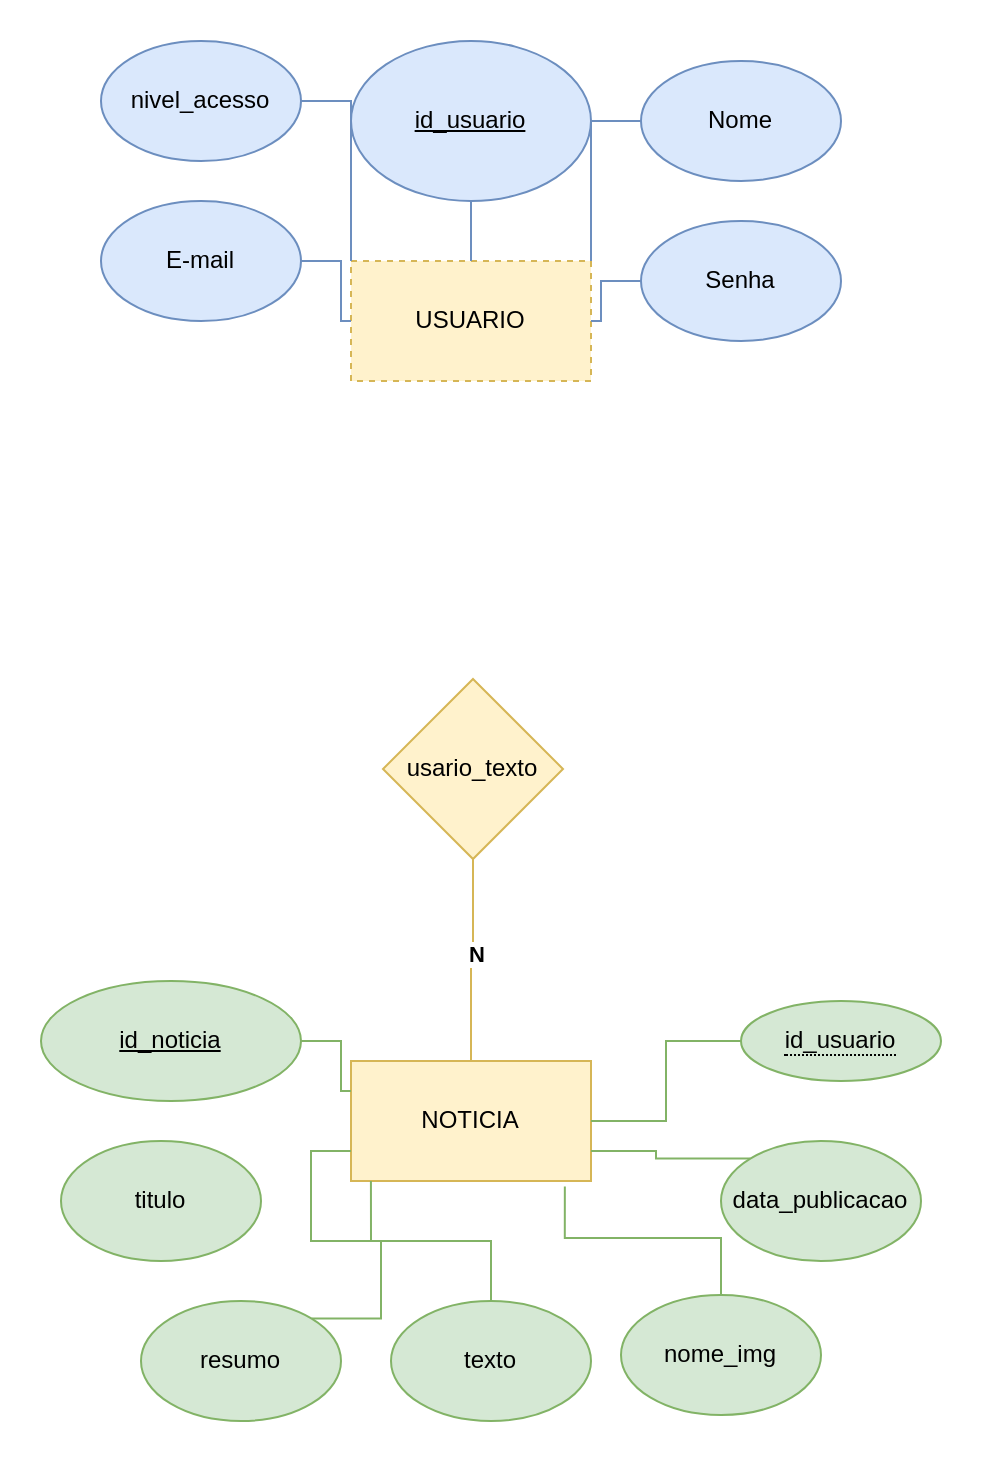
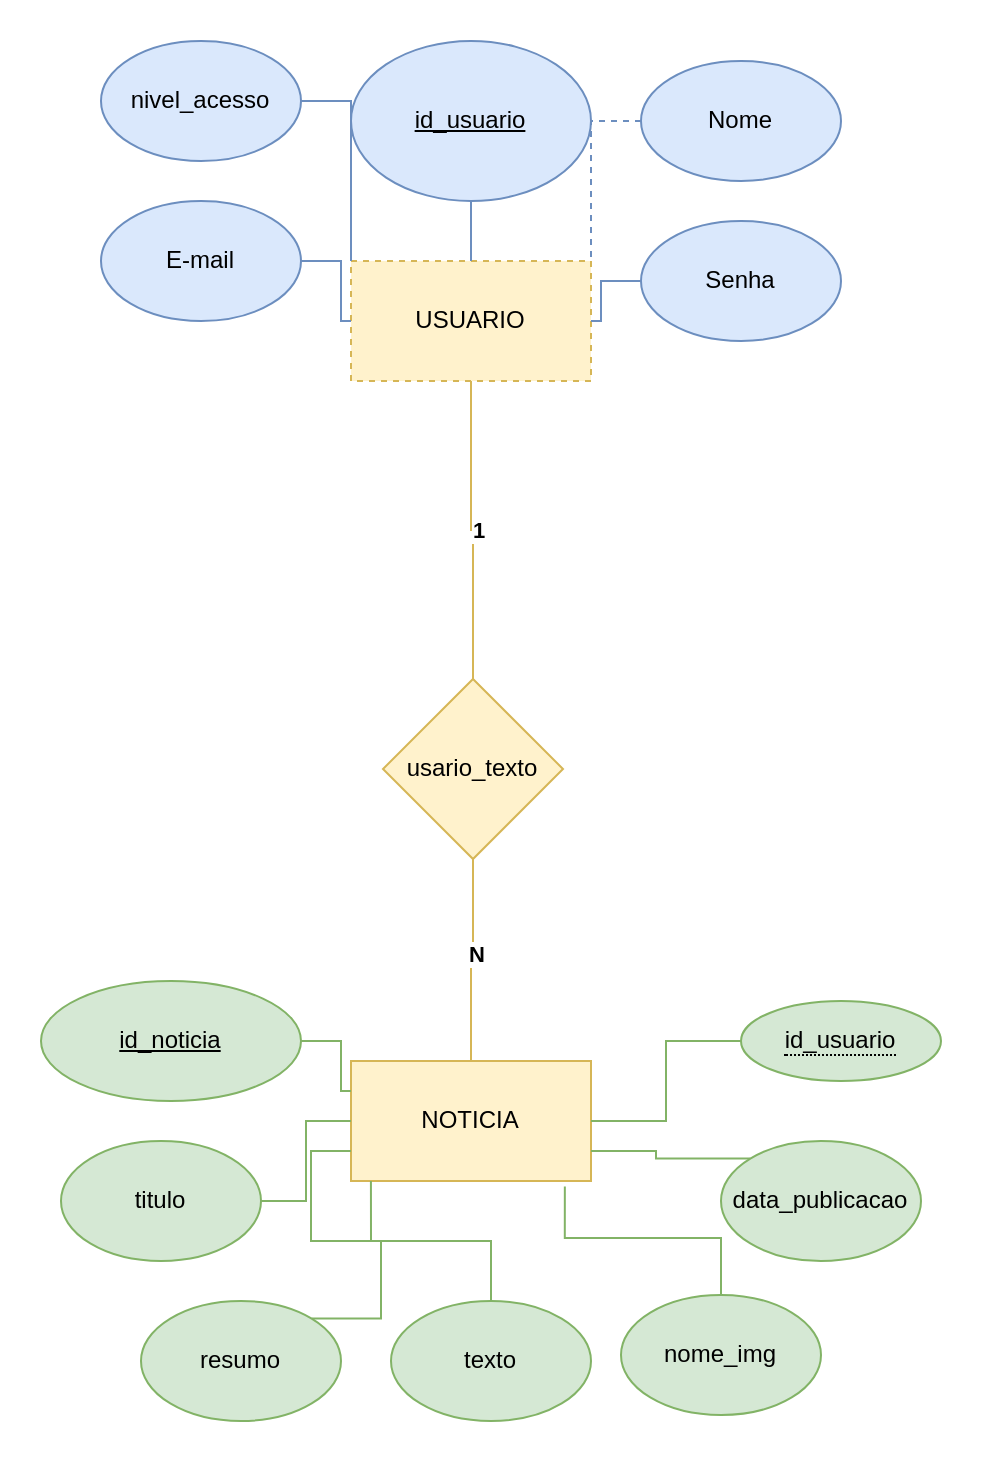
  <mxCell id="0" />
  <mxCell id="1" parent="0" />
+ <mxCell id="2" style="edgeStyle=orthogonalEdgeStyle;rounded=0;orthogonalLoop=1;jettySize=auto;html=1;entryX=0.5;entryY=0;entryDx=0;entryDy=0;endArrow=none;endFill=0;fillColor=#fff2cc;strokeColor=#d6b656;" edge="1" parent="1" source="4" target="8"><mxGeometry relative="1" as="geometry" /></mxCell>
+ <mxCell id="3" value="&lt;b&gt;1&lt;/b&gt;" style="edgeLabel;html=1;align=center;verticalAlign=middle;resizable=0;points=[];" vertex="1" connectable="0" parent="2"><mxGeometry x="0.007" y="2" relative="1" as="geometry"><mxPoint y="-1" as="offset" /></mxGeometry></mxCell>
  <mxCell id="4" value="USUARIO" style="rounded=0;whiteSpace=wrap;html=1;fillColor=#fff2cc;strokeColor=#d6b656;dashed=1;" vertex="1" parent="1"><mxGeometry x="175" y="130" width="120" height="60" as="geometry" /></mxCell>
  <mxCell id="5" value="NOTICIA" style="rounded=0;whiteSpace=wrap;html=1;fillColor=#fff2cc;strokeColor=#d6b656;" vertex="1" parent="1"><mxGeometry x="175" y="530" width="120" height="60" as="geometry" /></mxCell>
  <mxCell id="6" style="edgeStyle=orthogonalEdgeStyle;rounded=0;orthogonalLoop=1;jettySize=auto;html=1;entryX=0.5;entryY=0;entryDx=0;entryDy=0;endArrow=none;endFill=0;fillColor=#fff2cc;strokeColor=#d6b656;" edge="1" parent="1" source="8" target="5"><mxGeometry relative="1" as="geometry" /></mxCell>
  <mxCell id="7" value="&lt;b&gt;N&lt;/b&gt;" style="edgeLabel;html=1;align=center;verticalAlign=middle;resizable=0;points=[];" vertex="1" connectable="0" parent="6"><mxGeometry x="-0.078" y="1" relative="1" as="geometry"><mxPoint as="offset" /></mxGeometry></mxCell>
  <mxCell id="8" value="usario_texto" style="rhombus;whiteSpace=wrap;html=1;fillColor=#fff2cc;strokeColor=#d6b656;" vertex="1" parent="1"><mxGeometry x="191" y="339" width="90" height="90" as="geometry" /></mxCell>
  <mxCell id="9" style="edgeStyle=orthogonalEdgeStyle;rounded=0;orthogonalLoop=1;jettySize=auto;html=1;entryX=0.5;entryY=0;entryDx=0;entryDy=0;fillColor=#dae8fc;strokeColor=#6c8ebf;endArrow=none;endFill=0;" edge="1" parent="1" source="10" target="4"><mxGeometry relative="1" as="geometry" /></mxCell>
  <mxCell id="10" value="&lt;u&gt;id_usuario&lt;/u&gt;" style="ellipse;whiteSpace=wrap;html=1;fillColor=#dae8fc;strokeColor=#6c8ebf;" vertex="1" parent="1"><mxGeometry x="175" y="20" width="120" height="80" as="geometry" /></mxCell>
- <mxCell id="11" style="edgeStyle=orthogonalEdgeStyle;rounded=0;orthogonalLoop=1;jettySize=auto;html=1;entryX=1;entryY=0;entryDx=0;entryDy=0;fillColor=#dae8fc;strokeColor=#6c8ebf;endArrow=none;endFill=0;" edge="1" parent="1" source="12" target="4"><mxGeometry relative="1" as="geometry" /></mxCell>
+ <mxCell id="11" style="edgeStyle=orthogonalEdgeStyle;rounded=0;orthogonalLoop=1;jettySize=auto;html=1;entryX=1;entryY=0;entryDx=0;entryDy=0;fillColor=#dae8fc;strokeColor=#6c8ebf;endArrow=none;endFill=0;dashed=1;" edge="1" parent="1" source="12" target="4"><mxGeometry relative="1" as="geometry" /></mxCell>
  <mxCell id="12" value="Nome" style="ellipse;whiteSpace=wrap;html=1;fillColor=#dae8fc;strokeColor=#6c8ebf;" vertex="1" parent="1"><mxGeometry x="320" y="30" width="100" height="60" as="geometry" /></mxCell>
  <mxCell id="13" style="edgeStyle=orthogonalEdgeStyle;rounded=0;orthogonalLoop=1;jettySize=auto;html=1;entryX=0;entryY=0.5;entryDx=0;entryDy=0;fillColor=#dae8fc;strokeColor=#6c8ebf;endArrow=none;endFill=0;" edge="1" parent="1" source="14" target="4"><mxGeometry relative="1" as="geometry" /></mxCell>
  <mxCell id="14" value="E-mail" style="ellipse;whiteSpace=wrap;html=1;fillColor=#dae8fc;strokeColor=#6c8ebf;" vertex="1" parent="1"><mxGeometry x="50" y="100" width="100" height="60" as="geometry" /></mxCell>
  <mxCell id="15" style="edgeStyle=orthogonalEdgeStyle;rounded=0;orthogonalLoop=1;jettySize=auto;html=1;entryX=1;entryY=0.5;entryDx=0;entryDy=0;fillColor=#dae8fc;strokeColor=#6c8ebf;endArrow=none;endFill=0;" edge="1" parent="1" source="16" target="4"><mxGeometry relative="1" as="geometry" /></mxCell>
  <mxCell id="16" value="Senha" style="ellipse;whiteSpace=wrap;html=1;fillColor=#dae8fc;strokeColor=#6c8ebf;" vertex="1" parent="1"><mxGeometry x="320" y="110" width="100" height="60" as="geometry" /></mxCell>
+ <mxCell id="17" style="edgeStyle=orthogonalEdgeStyle;rounded=0;orthogonalLoop=1;jettySize=auto;html=1;entryX=0;entryY=0.5;entryDx=0;entryDy=0;fillColor=#d5e8d4;strokeColor=#82b366;endArrow=none;endFill=0;" edge="1" parent="1" source="18" target="5"><mxGeometry relative="1" as="geometry" /></mxCell>
  <mxCell id="18" value="titulo" style="ellipse;whiteSpace=wrap;html=1;fillColor=#d5e8d4;strokeColor=#82b366;" vertex="1" parent="1"><mxGeometry x="30" y="570" width="100" height="60" as="geometry" /></mxCell>
  <mxCell id="19" style="edgeStyle=orthogonalEdgeStyle;rounded=0;orthogonalLoop=1;jettySize=auto;html=1;exitX=1;exitY=0;exitDx=0;exitDy=0;entryX=0;entryY=0.75;entryDx=0;entryDy=0;fillColor=#d5e8d4;strokeColor=#82b366;endArrow=none;endFill=0;" edge="1" parent="1" source="20" target="5"><mxGeometry relative="1" as="geometry" /></mxCell>
  <mxCell id="20" value="resumo" style="ellipse;whiteSpace=wrap;html=1;fillColor=#d5e8d4;strokeColor=#82b366;" vertex="1" parent="1"><mxGeometry x="70" y="650" width="100" height="60" as="geometry" /></mxCell>
  <mxCell id="21" value="texto" style="ellipse;whiteSpace=wrap;html=1;fillColor=#d5e8d4;strokeColor=#82b366;" vertex="1" parent="1"><mxGeometry x="195" y="650" width="100" height="60" as="geometry" /></mxCell>
  <mxCell id="22" value="nome_img" style="ellipse;whiteSpace=wrap;html=1;fillColor=#d5e8d4;strokeColor=#82b366;" vertex="1" parent="1"><mxGeometry x="310" y="647" width="100" height="60" as="geometry" /></mxCell>
  <mxCell id="23" style="edgeStyle=orthogonalEdgeStyle;rounded=0;orthogonalLoop=1;jettySize=auto;html=1;exitX=0;exitY=0;exitDx=0;exitDy=0;entryX=1;entryY=0.75;entryDx=0;entryDy=0;fillColor=#d5e8d4;strokeColor=#82b366;endArrow=none;endFill=0;" edge="1" parent="1" source="24" target="5"><mxGeometry relative="1" as="geometry" /></mxCell>
  <mxCell id="24" value="data_publicacao" style="ellipse;whiteSpace=wrap;html=1;fillColor=#d5e8d4;strokeColor=#82b366;" vertex="1" parent="1"><mxGeometry x="360" y="570" width="100" height="60" as="geometry" /></mxCell>
  <mxCell id="25" style="edgeStyle=orthogonalEdgeStyle;rounded=0;orthogonalLoop=1;jettySize=auto;html=1;entryX=1;entryY=0.5;entryDx=0;entryDy=0;fillColor=#d5e8d4;strokeColor=#82b366;exitX=0;exitY=0.5;exitDx=0;exitDy=0;endArrow=none;endFill=0;" edge="1" parent="1" source="32" target="5"><mxGeometry relative="1" as="geometry"><mxPoint x="360" y="520" as="sourcePoint" /></mxGeometry></mxCell>
  <mxCell id="26" style="edgeStyle=orthogonalEdgeStyle;rounded=0;orthogonalLoop=1;jettySize=auto;html=1;exitX=0.5;exitY=0;exitDx=0;exitDy=0;entryX=0.083;entryY=1;entryDx=0;entryDy=0;entryPerimeter=0;fillColor=#d5e8d4;strokeColor=#82b366;endArrow=none;endFill=0;" edge="1" parent="1" source="21" target="5"><mxGeometry relative="1" as="geometry" /></mxCell>
  <mxCell id="27" style="edgeStyle=orthogonalEdgeStyle;rounded=0;orthogonalLoop=1;jettySize=auto;html=1;exitX=0.5;exitY=0;exitDx=0;exitDy=0;entryX=0.891;entryY=1.046;entryDx=0;entryDy=0;entryPerimeter=0;fillColor=#d5e8d4;strokeColor=#82b366;endArrow=none;endFill=0;" edge="1" parent="1" source="22" target="5"><mxGeometry relative="1" as="geometry" /></mxCell>
  <mxCell id="28" style="edgeStyle=orthogonalEdgeStyle;rounded=0;orthogonalLoop=1;jettySize=auto;html=1;entryX=0;entryY=0;entryDx=0;entryDy=0;fillColor=#dae8fc;strokeColor=#6c8ebf;endArrow=none;endFill=0;" edge="1" parent="1" source="29" target="4"><mxGeometry relative="1" as="geometry" /></mxCell>
  <mxCell id="29" value="nivel_acesso" style="ellipse;whiteSpace=wrap;html=1;fillColor=#dae8fc;strokeColor=#6c8ebf;" vertex="1" parent="1"><mxGeometry x="50" y="20" width="100" height="60" as="geometry" /></mxCell>
  <mxCell id="30" style="edgeStyle=orthogonalEdgeStyle;rounded=0;orthogonalLoop=1;jettySize=auto;html=1;entryX=0;entryY=0.25;entryDx=0;entryDy=0;fillColor=#d5e8d4;strokeColor=#82b366;endArrow=none;endFill=0;" edge="1" parent="1" source="31" target="5"><mxGeometry relative="1" as="geometry" /></mxCell>
  <mxCell id="31" value="&lt;u&gt;id_noticia&lt;/u&gt;" style="ellipse;whiteSpace=wrap;html=1;fillColor=#d5e8d4;strokeColor=#82b366;" vertex="1" parent="1"><mxGeometry x="20" y="490" width="130" height="60" as="geometry" /></mxCell>
  <mxCell id="32" value="&lt;span style=&quot;border-bottom: 1px dotted&quot;&gt;id_usuario&lt;/span&gt;" style="ellipse;whiteSpace=wrap;html=1;align=center;fillColor=#d5e8d4;strokeColor=#82b366;" vertex="1" parent="1"><mxGeometry x="370" y="500" width="100" height="40" as="geometry" /></mxCell>
